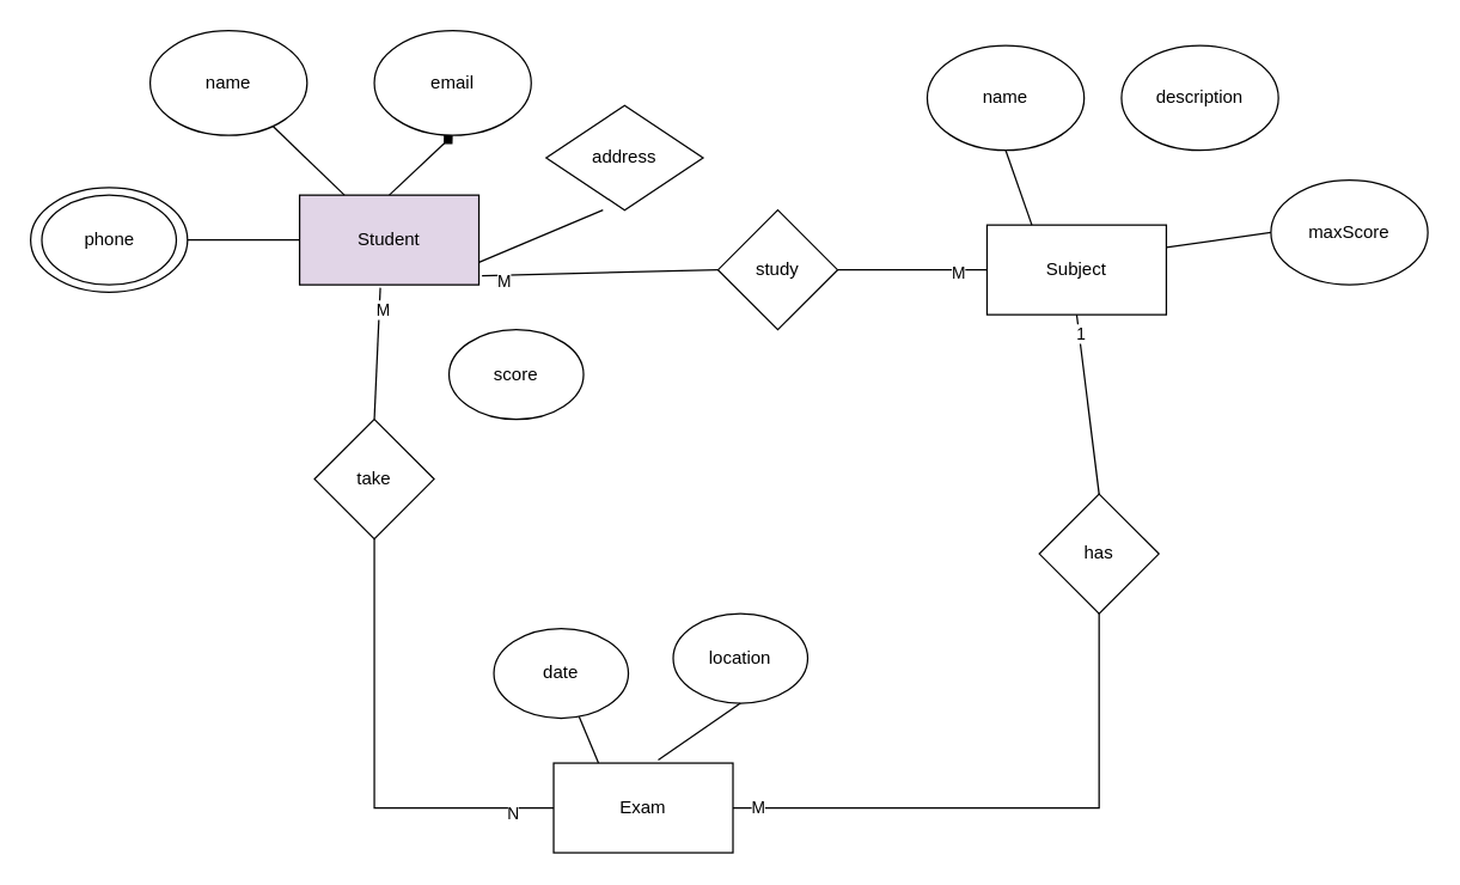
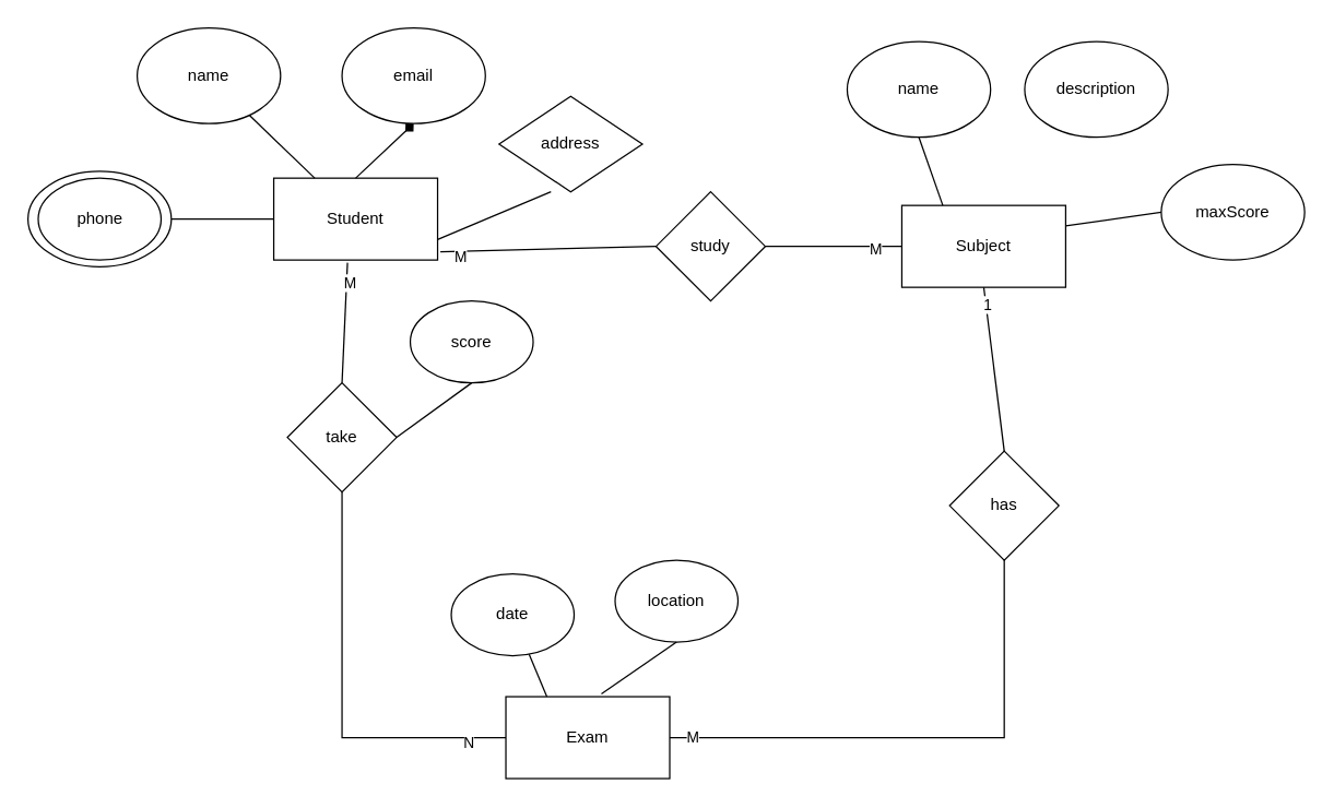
  <mxCell id="0" />
  <mxCell id="1" parent="0" />
- <mxCell id="2" value="Student" style="rounded=0;whiteSpace=wrap;html=1;fillColor=#e1d5e7;" vertex="1" parent="1"><mxGeometry x="200" y="130" width="120" height="60" as="geometry" /></mxCell>
+ <mxCell id="2" value="Student" style="rounded=0;whiteSpace=wrap;html=1;" vertex="1" parent="1"><mxGeometry x="200" y="130" width="120" height="60" as="geometry" /></mxCell>
  <mxCell id="3" value="Subject" style="rounded=0;whiteSpace=wrap;html=1;" vertex="1" parent="1"><mxGeometry x="660" y="150" width="120" height="60" as="geometry" /></mxCell>
  <mxCell id="4" value="Exam" style="rounded=0;whiteSpace=wrap;html=1;" vertex="1" parent="1"><mxGeometry x="370" y="510" width="120" height="60" as="geometry" /></mxCell>
  <mxCell id="5" value="name" style="ellipse;whiteSpace=wrap;html=1;" vertex="1" parent="1"><mxGeometry x="100" y="20" width="105" height="70" as="geometry" /></mxCell>
  <mxCell id="6" value="email" style="ellipse;whiteSpace=wrap;html=1;" vertex="1" parent="1"><mxGeometry x="250" y="20" width="105" height="70" as="geometry" /></mxCell>
  <mxCell id="7" value="" style="ellipse;whiteSpace=wrap;html=1;" vertex="1" parent="1"><mxGeometry x="20" y="125" width="105" height="70" as="geometry" /></mxCell>
  <mxCell id="8" value="phone" style="ellipse;whiteSpace=wrap;html=1;" vertex="1" parent="1"><mxGeometry x="27.5" y="130" width="90" height="60" as="geometry" /></mxCell>
  <mxCell id="9" value="" style="endArrow=none;html=1;rounded=0;exitX=0.25;exitY=0;exitDx=0;exitDy=0;" edge="1" parent="1" source="2" target="5"><mxGeometry width="50" height="50" relative="1" as="geometry"><mxPoint x="240" y="250" as="sourcePoint" /><mxPoint x="290" y="200" as="targetPoint" /></mxGeometry></mxCell>
  <mxCell id="10" value="" style="endArrow=diamond;html=1;rounded=0;entryX=0.5;entryY=1;entryDx=0;entryDy=0;exitX=0.5;exitY=0;exitDx=0;exitDy=0;" edge="1" parent="1" source="2" target="6"><mxGeometry width="50" height="50" relative="1" as="geometry"><mxPoint x="240" y="250" as="sourcePoint" /><mxPoint x="290" y="200" as="targetPoint" /></mxGeometry></mxCell>
  <mxCell id="11" value="" style="endArrow=none;html=1;rounded=0;entryX=1;entryY=0.5;entryDx=0;entryDy=0;exitX=0;exitY=0.5;exitDx=0;exitDy=0;" edge="1" parent="1" source="2" target="7"><mxGeometry width="50" height="50" relative="1" as="geometry"><mxPoint x="240" y="250" as="sourcePoint" /><mxPoint x="290" y="200" as="targetPoint" /></mxGeometry></mxCell>
  <mxCell id="12" value="name" style="ellipse;whiteSpace=wrap;html=1;" vertex="1" parent="1"><mxGeometry x="620" y="30" width="105" height="70" as="geometry" /></mxCell>
  <mxCell id="13" value="" style="endArrow=none;html=1;rounded=0;entryX=0.5;entryY=1;entryDx=0;entryDy=0;exitX=0.25;exitY=0;exitDx=0;exitDy=0;" edge="1" parent="1" source="3" target="12"><mxGeometry width="50" height="50" relative="1" as="geometry"><mxPoint x="470" y="270" as="sourcePoint" /><mxPoint x="520" y="220" as="targetPoint" /></mxGeometry></mxCell>
  <mxCell id="14" value="date" style="ellipse;whiteSpace=wrap;html=1;" vertex="1" parent="1"><mxGeometry x="330" y="420" width="90" height="60" as="geometry" /></mxCell>
  <mxCell id="15" value="score" style="ellipse;whiteSpace=wrap;html=1;" vertex="1" parent="1"><mxGeometry x="300" y="220" width="90" height="60" as="geometry" /></mxCell>
  <mxCell id="16" value="" style="endArrow=none;html=1;rounded=0;exitX=0.25;exitY=0;exitDx=0;exitDy=0;" edge="1" parent="1" source="4" target="14"><mxGeometry width="50" height="50" relative="1" as="geometry"><mxPoint x="350" y="450" as="sourcePoint" /><mxPoint x="400" y="470" as="targetPoint" /></mxGeometry></mxCell>
+ <mxCell id="17" value="" style="endArrow=none;html=1;rounded=0;entryX=0.5;entryY=1;entryDx=0;entryDy=0;exitX=1;exitY=0.5;exitDx=0;exitDy=0;" edge="1" parent="1" source="28" target="15"><mxGeometry width="50" height="50" relative="1" as="geometry"><mxPoint x="350" y="450" as="sourcePoint" /><mxPoint x="400" y="400" as="targetPoint" /></mxGeometry></mxCell>
  <mxCell id="18" value="study" style="rhombus;whiteSpace=wrap;html=1;" vertex="1" parent="1"><mxGeometry x="480" y="140" width="80" height="80" as="geometry" /></mxCell>
  <mxCell id="19" value="description" style="ellipse;whiteSpace=wrap;html=1;" vertex="1" parent="1"><mxGeometry x="750" y="30" width="105" height="70" as="geometry" /></mxCell>
  <mxCell id="20" value="address" style="rhombus;whiteSpace=wrap;html=1;" vertex="1" parent="1"><mxGeometry x="365" y="70" width="105" height="70" as="geometry" /></mxCell>
  <mxCell id="21" value="" style="endArrow=none;html=1;rounded=0;exitX=1;exitY=0.75;exitDx=0;exitDy=0;entryX=0.362;entryY=1;entryDx=0;entryDy=0;entryPerimeter=0;" edge="1" parent="1" source="2" target="20"><mxGeometry width="50" height="50" relative="1" as="geometry"><mxPoint x="380" y="230" as="sourcePoint" /><mxPoint x="430" y="180" as="targetPoint" /></mxGeometry></mxCell>
  <mxCell id="22" value="maxScore" style="ellipse;whiteSpace=wrap;html=1;" vertex="1" parent="1"><mxGeometry x="850" y="120" width="105" height="70" as="geometry" /></mxCell>
  <mxCell id="23" value="" style="endArrow=none;html=1;rounded=0;entryX=0;entryY=0.5;entryDx=0;entryDy=0;exitX=1;exitY=0.25;exitDx=0;exitDy=0;" edge="1" parent="1" source="3" target="22"><mxGeometry width="50" height="50" relative="1" as="geometry"><mxPoint x="550" y="250" as="sourcePoint" /><mxPoint x="600" y="200" as="targetPoint" /></mxGeometry></mxCell>
  <mxCell id="24" value="" style="endArrow=none;html=1;rounded=0;exitX=1.017;exitY=0.9;exitDx=0;exitDy=0;exitPerimeter=0;entryX=0;entryY=0.5;entryDx=0;entryDy=0;" edge="1" parent="1" source="2" target="18"><mxGeometry width="50" height="50" relative="1" as="geometry"><mxPoint x="540" y="110" as="sourcePoint" /><mxPoint x="590" y="60" as="targetPoint" /></mxGeometry></mxCell>
  <mxCell id="25" value="M" style="edgeLabel;html=1;align=center;verticalAlign=middle;resizable=0;points=[];" vertex="1" connectable="0" parent="24"><mxGeometry x="-0.825" y="-4" relative="1" as="geometry"><mxPoint as="offset" /></mxGeometry></mxCell>
  <mxCell id="26" value="" style="endArrow=none;html=1;rounded=0;entryX=0;entryY=0.5;entryDx=0;entryDy=0;exitX=1;exitY=0.5;exitDx=0;exitDy=0;" edge="1" parent="1" source="18" target="3"><mxGeometry width="50" height="50" relative="1" as="geometry"><mxPoint x="540" y="110" as="sourcePoint" /><mxPoint x="590" y="60" as="targetPoint" /></mxGeometry></mxCell>
  <mxCell id="27" value="M" style="edgeLabel;html=1;align=center;verticalAlign=middle;resizable=0;points=[];" vertex="1" connectable="0" parent="26"><mxGeometry x="0.6" y="-1" relative="1" as="geometry"><mxPoint as="offset" /></mxGeometry></mxCell>
  <mxCell id="28" value="take" style="rhombus;whiteSpace=wrap;html=1;" vertex="1" parent="1"><mxGeometry x="210" y="280" width="80" height="80" as="geometry" /></mxCell>
  <mxCell id="29" value="" style="endArrow=none;html=1;rounded=0;entryX=0.45;entryY=1.033;entryDx=0;entryDy=0;entryPerimeter=0;exitX=0.5;exitY=0;exitDx=0;exitDy=0;" edge="1" parent="1" source="28" target="2"><mxGeometry width="50" height="50" relative="1" as="geometry"><mxPoint x="360" y="320" as="sourcePoint" /><mxPoint x="410" y="270" as="targetPoint" /></mxGeometry></mxCell>
  <mxCell id="30" value="M" style="edgeLabel;html=1;align=center;verticalAlign=middle;resizable=0;points=[];" vertex="1" connectable="0" parent="29"><mxGeometry x="0.683" y="-2" relative="1" as="geometry"><mxPoint as="offset" /></mxGeometry></mxCell>
  <mxCell id="31" value="" style="endArrow=none;html=1;rounded=0;entryX=0.5;entryY=1;entryDx=0;entryDy=0;exitX=0;exitY=0.5;exitDx=0;exitDy=0;edgeStyle=orthogonalEdgeStyle;" edge="1" parent="1" source="4" target="28"><mxGeometry width="50" height="50" relative="1" as="geometry"><mxPoint x="360" y="560" as="sourcePoint" /><mxPoint x="410" y="510" as="targetPoint" /></mxGeometry></mxCell>
  <mxCell id="32" value="N" style="edgeLabel;html=1;align=center;verticalAlign=middle;resizable=0;points=[];" vertex="1" connectable="0" parent="31"><mxGeometry x="-0.813" y="3" relative="1" as="geometry"><mxPoint as="offset" /></mxGeometry></mxCell>
  <mxCell id="33" value="has" style="rhombus;whiteSpace=wrap;html=1;" vertex="1" parent="1"><mxGeometry x="695" y="330" width="80" height="80" as="geometry" /></mxCell>
  <mxCell id="34" value="" style="endArrow=none;html=1;rounded=0;entryX=0.5;entryY=1;entryDx=0;entryDy=0;exitX=0.5;exitY=0;exitDx=0;exitDy=0;" edge="1" parent="1" source="33" target="3"><mxGeometry width="50" height="50" relative="1" as="geometry"><mxPoint x="520" y="440" as="sourcePoint" /><mxPoint x="570" y="390" as="targetPoint" /></mxGeometry></mxCell>
  <mxCell id="35" value="1" style="edgeLabel;html=1;align=center;verticalAlign=middle;resizable=0;points=[];" vertex="1" connectable="0" parent="34"><mxGeometry x="0.785" y="-1" relative="1" as="geometry"><mxPoint as="offset" /></mxGeometry></mxCell>
  <mxCell id="36" value="" style="endArrow=none;html=1;rounded=0;entryX=0.5;entryY=1;entryDx=0;entryDy=0;exitX=1;exitY=0.5;exitDx=0;exitDy=0;edgeStyle=orthogonalEdgeStyle;" edge="1" parent="1" source="4" target="33"><mxGeometry width="50" height="50" relative="1" as="geometry"><mxPoint x="520" y="440" as="sourcePoint" /><mxPoint x="570" y="390" as="targetPoint" /></mxGeometry></mxCell>
  <mxCell id="37" value="M" style="edgeLabel;html=1;align=center;verticalAlign=middle;resizable=0;points=[];" vertex="1" connectable="0" parent="36"><mxGeometry x="-0.914" y="1" relative="1" as="geometry"><mxPoint as="offset" /></mxGeometry></mxCell>
  <mxCell id="38" value="location" style="ellipse;whiteSpace=wrap;html=1;" vertex="1" parent="1"><mxGeometry x="450" y="410" width="90" height="60" as="geometry" /></mxCell>
  <mxCell id="39" value="" style="endArrow=none;html=1;rounded=0;entryX=0.5;entryY=1;entryDx=0;entryDy=0;exitX=0.583;exitY=-0.033;exitDx=0;exitDy=0;exitPerimeter=0;" edge="1" parent="1" source="4" target="38"><mxGeometry width="50" height="50" relative="1" as="geometry"><mxPoint x="440" y="380" as="sourcePoint" /><mxPoint x="490" y="330" as="targetPoint" /></mxGeometry></mxCell>
